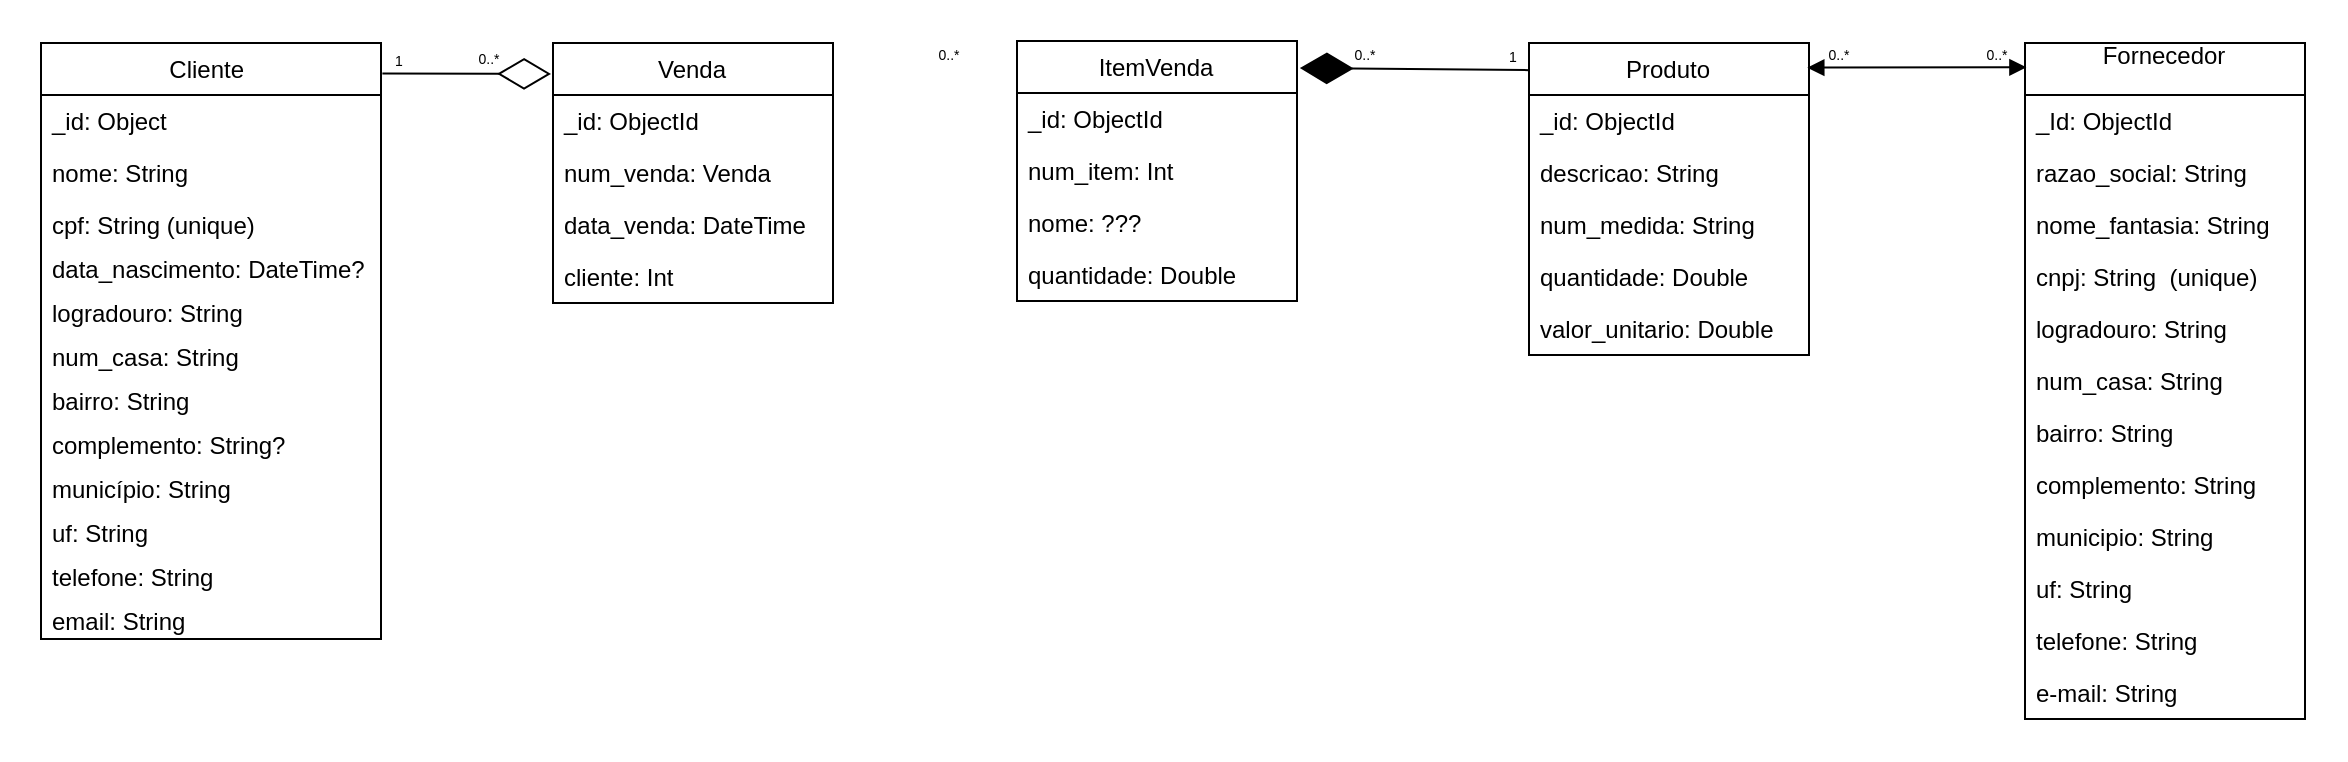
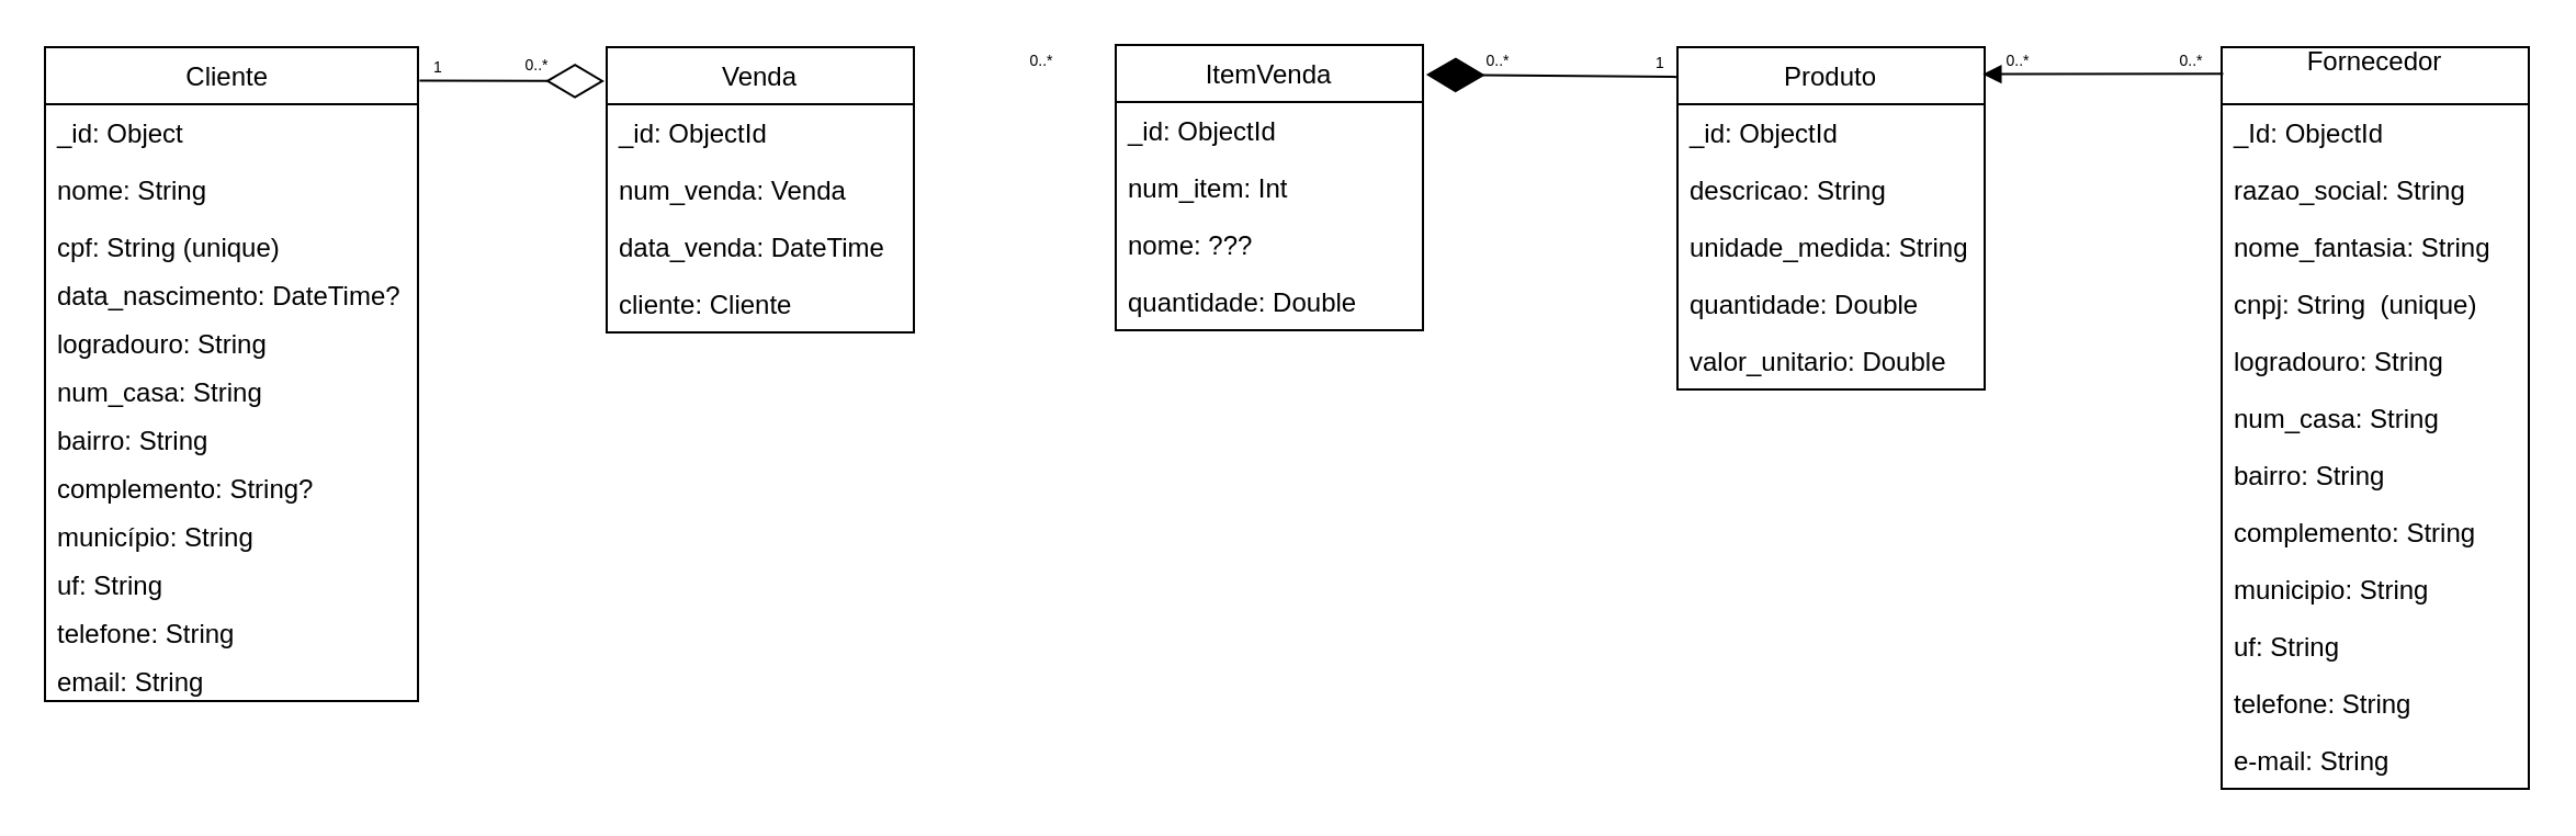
  <mxCell id="0" />
  <mxCell id="1" parent="0" />
  <mxCell id="2" value="Cliente " style="swimlane;fontStyle=0;childLayout=stackLayout;horizontal=1;startSize=26;fillColor=none;horizontalStack=0;resizeParent=1;resizeParentMax=0;resizeLast=0;collapsible=1;marginBottom=0;" vertex="1" parent="1"><mxGeometry x="20" y="21" width="170" height="298" as="geometry" /></mxCell>
  <mxCell id="3" value="_id: Object" style="text;strokeColor=none;fillColor=none;align=left;verticalAlign=top;spacingLeft=4;spacingRight=4;overflow=hidden;rotatable=0;points=[[0,0.5],[1,0.5]];portConstraint=eastwest;" vertex="1" parent="2"><mxGeometry y="26" width="170" height="26" as="geometry" /></mxCell>
  <mxCell id="4" value="nome: String" style="text;strokeColor=none;fillColor=none;align=left;verticalAlign=top;spacingLeft=4;spacingRight=4;overflow=hidden;rotatable=0;points=[[0,0.5],[1,0.5]];portConstraint=eastwest;" vertex="1" parent="2"><mxGeometry y="52" width="170" height="26" as="geometry" /></mxCell>
  <mxCell id="5" value="cpf: String (unique)" style="text;strokeColor=none;fillColor=none;align=left;verticalAlign=top;spacingLeft=4;spacingRight=4;overflow=hidden;rotatable=0;points=[[0,0.5],[1,0.5]];portConstraint=eastwest;" vertex="1" parent="2"><mxGeometry y="78" width="170" height="22" as="geometry" /></mxCell>
  <mxCell id="6" value="data_nascimento: DateTime?" style="text;strokeColor=none;fillColor=none;align=left;verticalAlign=top;spacingLeft=4;spacingRight=4;overflow=hidden;rotatable=0;points=[[0,0.5],[1,0.5]];portConstraint=eastwest;" vertex="1" parent="2"><mxGeometry y="100" width="170" height="22" as="geometry" /></mxCell>
  <mxCell id="7" value="logradouro: String" style="text;strokeColor=none;fillColor=none;align=left;verticalAlign=top;spacingLeft=4;spacingRight=4;overflow=hidden;rotatable=0;points=[[0,0.5],[1,0.5]];portConstraint=eastwest;" vertex="1" parent="2"><mxGeometry y="122" width="170" height="22" as="geometry" /></mxCell>
  <mxCell id="8" value="num_casa: String" style="text;strokeColor=none;fillColor=none;align=left;verticalAlign=top;spacingLeft=4;spacingRight=4;overflow=hidden;rotatable=0;points=[[0,0.5],[1,0.5]];portConstraint=eastwest;" vertex="1" parent="2"><mxGeometry y="144" width="170" height="22" as="geometry" /></mxCell>
  <mxCell id="9" value="bairro: String" style="text;strokeColor=none;fillColor=none;align=left;verticalAlign=top;spacingLeft=4;spacingRight=4;overflow=hidden;rotatable=0;points=[[0,0.5],[1,0.5]];portConstraint=eastwest;" vertex="1" parent="2"><mxGeometry y="166" width="170" height="22" as="geometry" /></mxCell>
  <mxCell id="10" value="complemento: String?" style="text;strokeColor=none;fillColor=none;align=left;verticalAlign=top;spacingLeft=4;spacingRight=4;overflow=hidden;rotatable=0;points=[[0,0.5],[1,0.5]];portConstraint=eastwest;" vertex="1" parent="2"><mxGeometry y="188" width="170" height="22" as="geometry" /></mxCell>
  <mxCell id="11" value="município: String" style="text;strokeColor=none;fillColor=none;align=left;verticalAlign=top;spacingLeft=4;spacingRight=4;overflow=hidden;rotatable=0;points=[[0,0.5],[1,0.5]];portConstraint=eastwest;" vertex="1" parent="2"><mxGeometry y="210" width="170" height="22" as="geometry" /></mxCell>
  <mxCell id="12" value="uf: String" style="text;strokeColor=none;fillColor=none;align=left;verticalAlign=top;spacingLeft=4;spacingRight=4;overflow=hidden;rotatable=0;points=[[0,0.5],[1,0.5]];portConstraint=eastwest;" vertex="1" parent="2"><mxGeometry y="232" width="170" height="22" as="geometry" /></mxCell>
  <mxCell id="13" value="telefone: String" style="text;strokeColor=none;fillColor=none;align=left;verticalAlign=top;spacingLeft=4;spacingRight=4;overflow=hidden;rotatable=0;points=[[0,0.5],[1,0.5]];portConstraint=eastwest;" vertex="1" parent="2"><mxGeometry y="254" width="170" height="22" as="geometry" /></mxCell>
  <mxCell id="14" value="email: String" style="text;strokeColor=none;fillColor=none;align=left;verticalAlign=top;spacingLeft=4;spacingRight=4;overflow=hidden;rotatable=0;points=[[0,0.5],[1,0.5]];portConstraint=eastwest;" vertex="1" parent="2"><mxGeometry y="276" width="170" height="22" as="geometry" /></mxCell>
  <mxCell id="15" value="Venda" style="swimlane;fontStyle=0;childLayout=stackLayout;horizontal=1;startSize=26;fillColor=none;horizontalStack=0;resizeParent=1;resizeParentMax=0;resizeLast=0;collapsible=1;marginBottom=0;" vertex="1" parent="1"><mxGeometry x="276" y="21" width="140" height="130" as="geometry" /></mxCell>
  <mxCell id="16" value="_id: ObjectId" style="text;strokeColor=none;fillColor=none;align=left;verticalAlign=top;spacingLeft=4;spacingRight=4;overflow=hidden;rotatable=0;points=[[0,0.5],[1,0.5]];portConstraint=eastwest;" vertex="1" parent="15"><mxGeometry y="26" width="140" height="26" as="geometry" /></mxCell>
  <mxCell id="17" value="num_venda: Venda" style="text;strokeColor=none;fillColor=none;align=left;verticalAlign=top;spacingLeft=4;spacingRight=4;overflow=hidden;rotatable=0;points=[[0,0.5],[1,0.5]];portConstraint=eastwest;" vertex="1" parent="15"><mxGeometry y="52" width="140" height="26" as="geometry" /></mxCell>
  <mxCell id="18" value="data_venda: DateTime" style="text;strokeColor=none;fillColor=none;align=left;verticalAlign=top;spacingLeft=4;spacingRight=4;overflow=hidden;rotatable=0;points=[[0,0.5],[1,0.5]];portConstraint=eastwest;" vertex="1" parent="15"><mxGeometry y="78" width="140" height="26" as="geometry" /></mxCell>
- <mxCell id="19" value="cliente: Int" style="text;strokeColor=none;fillColor=none;align=left;verticalAlign=top;spacingLeft=4;spacingRight=4;overflow=hidden;rotatable=0;points=[[0,0.5],[1,0.5]];portConstraint=eastwest;" vertex="1" parent="15"><mxGeometry y="104" width="140" height="26" as="geometry" /></mxCell>
+ <mxCell id="19" value="cliente: Cliente" style="text;strokeColor=none;fillColor=none;align=left;verticalAlign=top;spacingLeft=4;spacingRight=4;overflow=hidden;rotatable=0;points=[[0,0.5],[1,0.5]];portConstraint=eastwest;" vertex="1" parent="15"><mxGeometry y="104" width="140" height="26" as="geometry" /></mxCell>
  <mxCell id="20" value="Fornecedor&#10;" style="swimlane;fontStyle=0;childLayout=stackLayout;horizontal=1;startSize=26;fillColor=none;horizontalStack=0;resizeParent=1;resizeParentMax=0;resizeLast=0;collapsible=1;marginBottom=0;" vertex="1" parent="1"><mxGeometry x="1012" y="21" width="140" height="338" as="geometry" /></mxCell>
  <mxCell id="21" value="_Id: ObjectId" style="text;strokeColor=none;fillColor=none;align=left;verticalAlign=top;spacingLeft=4;spacingRight=4;overflow=hidden;rotatable=0;points=[[0,0.5],[1,0.5]];portConstraint=eastwest;" vertex="1" parent="20"><mxGeometry y="26" width="140" height="26" as="geometry" /></mxCell>
  <mxCell id="22" value="razao_social: String" style="text;strokeColor=none;fillColor=none;align=left;verticalAlign=top;spacingLeft=4;spacingRight=4;overflow=hidden;rotatable=0;points=[[0,0.5],[1,0.5]];portConstraint=eastwest;" vertex="1" parent="20"><mxGeometry y="52" width="140" height="26" as="geometry" /></mxCell>
  <mxCell id="23" value="nome_fantasia: String" style="text;strokeColor=none;fillColor=none;align=left;verticalAlign=top;spacingLeft=4;spacingRight=4;overflow=hidden;rotatable=0;points=[[0,0.5],[1,0.5]];portConstraint=eastwest;" vertex="1" parent="20"><mxGeometry y="78" width="140" height="26" as="geometry" /></mxCell>
  <mxCell id="24" value="cnpj: String  (unique)" style="text;strokeColor=none;fillColor=none;align=left;verticalAlign=top;spacingLeft=4;spacingRight=4;overflow=hidden;rotatable=0;points=[[0,0.5],[1,0.5]];portConstraint=eastwest;" vertex="1" parent="20"><mxGeometry y="104" width="140" height="26" as="geometry" /></mxCell>
  <mxCell id="25" value="logradouro: String" style="text;strokeColor=none;fillColor=none;align=left;verticalAlign=top;spacingLeft=4;spacingRight=4;overflow=hidden;rotatable=0;points=[[0,0.5],[1,0.5]];portConstraint=eastwest;" vertex="1" parent="20"><mxGeometry y="130" width="140" height="26" as="geometry" /></mxCell>
  <mxCell id="26" value="num_casa: String" style="text;strokeColor=none;fillColor=none;align=left;verticalAlign=top;spacingLeft=4;spacingRight=4;overflow=hidden;rotatable=0;points=[[0,0.5],[1,0.5]];portConstraint=eastwest;" vertex="1" parent="20"><mxGeometry y="156" width="140" height="26" as="geometry" /></mxCell>
  <mxCell id="27" value="bairro: String" style="text;strokeColor=none;fillColor=none;align=left;verticalAlign=top;spacingLeft=4;spacingRight=4;overflow=hidden;rotatable=0;points=[[0,0.5],[1,0.5]];portConstraint=eastwest;" vertex="1" parent="20"><mxGeometry y="182" width="140" height="26" as="geometry" /></mxCell>
  <mxCell id="28" value="complemento: String" style="text;strokeColor=none;fillColor=none;align=left;verticalAlign=top;spacingLeft=4;spacingRight=4;overflow=hidden;rotatable=0;points=[[0,0.5],[1,0.5]];portConstraint=eastwest;" vertex="1" parent="20"><mxGeometry y="208" width="140" height="26" as="geometry" /></mxCell>
  <mxCell id="29" value="municipio: String" style="text;strokeColor=none;fillColor=none;align=left;verticalAlign=top;spacingLeft=4;spacingRight=4;overflow=hidden;rotatable=0;points=[[0,0.5],[1,0.5]];portConstraint=eastwest;" vertex="1" parent="20"><mxGeometry y="234" width="140" height="26" as="geometry" /></mxCell>
  <mxCell id="30" value="uf: String" style="text;strokeColor=none;fillColor=none;align=left;verticalAlign=top;spacingLeft=4;spacingRight=4;overflow=hidden;rotatable=0;points=[[0,0.5],[1,0.5]];portConstraint=eastwest;" vertex="1" parent="20"><mxGeometry y="260" width="140" height="26" as="geometry" /></mxCell>
  <mxCell id="31" value="telefone: String" style="text;strokeColor=none;fillColor=none;align=left;verticalAlign=top;spacingLeft=4;spacingRight=4;overflow=hidden;rotatable=0;points=[[0,0.5],[1,0.5]];portConstraint=eastwest;" vertex="1" parent="20"><mxGeometry y="286" width="140" height="26" as="geometry" /></mxCell>
  <mxCell id="32" value="e-mail: String" style="text;strokeColor=none;fillColor=none;align=left;verticalAlign=top;spacingLeft=4;spacingRight=4;overflow=hidden;rotatable=0;points=[[0,0.5],[1,0.5]];portConstraint=eastwest;" vertex="1" parent="20"><mxGeometry y="312" width="140" height="26" as="geometry" /></mxCell>
  <mxCell id="33" value="Produto" style="swimlane;fontStyle=0;childLayout=stackLayout;horizontal=1;startSize=26;fillColor=none;horizontalStack=0;resizeParent=1;resizeParentMax=0;resizeLast=0;collapsible=1;marginBottom=0;" vertex="1" parent="1"><mxGeometry x="764" y="21" width="140" height="156" as="geometry" /></mxCell>
  <mxCell id="34" value="_id: ObjectId" style="text;strokeColor=none;fillColor=none;align=left;verticalAlign=top;spacingLeft=4;spacingRight=4;overflow=hidden;rotatable=0;points=[[0,0.5],[1,0.5]];portConstraint=eastwest;" vertex="1" parent="33"><mxGeometry y="26" width="140" height="26" as="geometry" /></mxCell>
  <mxCell id="35" value="descricao: String" style="text;strokeColor=none;fillColor=none;align=left;verticalAlign=top;spacingLeft=4;spacingRight=4;overflow=hidden;rotatable=0;points=[[0,0.5],[1,0.5]];portConstraint=eastwest;" vertex="1" parent="33"><mxGeometry y="52" width="140" height="26" as="geometry" /></mxCell>
- <mxCell id="36" value="num_medida: String" style="text;strokeColor=none;fillColor=none;align=left;verticalAlign=top;spacingLeft=4;spacingRight=4;overflow=hidden;rotatable=0;points=[[0,0.5],[1,0.5]];portConstraint=eastwest;" vertex="1" parent="33"><mxGeometry y="78" width="140" height="26" as="geometry" /></mxCell>
+ <mxCell id="36" value="unidade_medida: String" style="text;strokeColor=none;fillColor=none;align=left;verticalAlign=top;spacingLeft=4;spacingRight=4;overflow=hidden;rotatable=0;points=[[0,0.5],[1,0.5]];portConstraint=eastwest;" vertex="1" parent="33"><mxGeometry y="78" width="140" height="26" as="geometry" /></mxCell>
  <mxCell id="37" value="quantidade: Double" style="text;strokeColor=none;fillColor=none;align=left;verticalAlign=top;spacingLeft=4;spacingRight=4;overflow=hidden;rotatable=0;points=[[0,0.5],[1,0.5]];portConstraint=eastwest;" vertex="1" parent="33"><mxGeometry y="104" width="140" height="26" as="geometry" /></mxCell>
  <mxCell id="38" value="valor_unitario: Double" style="text;strokeColor=none;fillColor=none;align=left;verticalAlign=top;spacingLeft=4;spacingRight=4;overflow=hidden;rotatable=0;points=[[0,0.5],[1,0.5]];portConstraint=eastwest;" vertex="1" parent="33"><mxGeometry y="130" width="140" height="26" as="geometry" /></mxCell>
  <mxCell id="39" value="ItemVenda" style="swimlane;fontStyle=0;childLayout=stackLayout;horizontal=1;startSize=26;fillColor=none;horizontalStack=0;resizeParent=1;resizeParentMax=0;resizeLast=0;collapsible=1;marginBottom=0;" vertex="1" parent="1"><mxGeometry x="508" y="20" width="140" height="130" as="geometry" /></mxCell>
  <mxCell id="40" value="_id: ObjectId" style="text;strokeColor=none;fillColor=none;align=left;verticalAlign=top;spacingLeft=4;spacingRight=4;overflow=hidden;rotatable=0;points=[[0,0.5],[1,0.5]];portConstraint=eastwest;" vertex="1" parent="39"><mxGeometry y="26" width="140" height="26" as="geometry" /></mxCell>
  <mxCell id="41" value="num_item: Int" style="text;strokeColor=none;fillColor=none;align=left;verticalAlign=top;spacingLeft=4;spacingRight=4;overflow=hidden;rotatable=0;points=[[0,0.5],[1,0.5]];portConstraint=eastwest;" vertex="1" parent="39"><mxGeometry y="52" width="140" height="26" as="geometry" /></mxCell>
  <mxCell id="42" value="nome: ???" style="text;strokeColor=none;fillColor=none;align=left;verticalAlign=top;spacingLeft=4;spacingRight=4;overflow=hidden;rotatable=0;points=[[0,0.5],[1,0.5]];portConstraint=eastwest;" vertex="1" parent="39"><mxGeometry y="78" width="140" height="26" as="geometry" /></mxCell>
  <mxCell id="43" value="quantidade: Double" style="text;strokeColor=none;fillColor=none;align=left;verticalAlign=top;spacingLeft=4;spacingRight=4;overflow=hidden;rotatable=0;points=[[0,0.5],[1,0.5]];portConstraint=eastwest;" vertex="1" parent="39"><mxGeometry y="104" width="140" height="26" as="geometry" /></mxCell>
  <mxCell id="44" value="&lt;font style=&quot;font-size: 7px;&quot;&gt;0..*&lt;/font&gt;" style="edgeLabel;html=1;align=center;verticalAlign=middle;resizable=0;points=[];" vertex="1" connectable="0" parent="1"><mxGeometry x="243" y="29.998" as="geometry"><mxPoint y="-2" as="offset" /></mxGeometry></mxCell>
  <mxCell id="45" value="" style="endArrow=diamondThin;endFill=0;endSize=24;html=1;exitX=1.004;exitY=0.051;exitDx=0;exitDy=0;entryX=-0.007;entryY=0.119;entryDx=0;entryDy=0;entryPerimeter=0;exitPerimeter=0;" edge="1" parent="1" source="2" target="15"><mxGeometry width="160" relative="1" as="geometry"><mxPoint x="220" y="210" as="sourcePoint" /><mxPoint x="380" y="210" as="targetPoint" /></mxGeometry></mxCell>
  <mxCell id="46" value="&lt;font style=&quot;font-size: 7px;&quot;&gt;1&lt;/font&gt;" style="edgeLabel;html=1;align=center;verticalAlign=middle;resizable=0;points=[];" vertex="1" connectable="0" parent="45"><mxGeometry x="-0.403" relative="1" as="geometry"><mxPoint x="-17" y="-8" as="offset" /></mxGeometry></mxCell>
  <mxCell id="47" value="&lt;span style=&quot;font-size: 7px;&quot;&gt;0..*&lt;/span&gt;" style="edgeLabel;html=1;align=center;verticalAlign=middle;resizable=0;points=[];fontSize=4;" vertex="1" connectable="0" parent="1"><mxGeometry x="468.4" y="34.004" as="geometry"><mxPoint x="5" y="-7" as="offset" /></mxGeometry></mxCell>
  <mxCell id="48" value="" style="endArrow=diamondThin;endFill=1;endSize=24;html=1;strokeWidth=1;fontSize=7;entryX=1.01;entryY=0.104;entryDx=0;entryDy=0;entryPerimeter=0;exitX=0;exitY=0.087;exitDx=0;exitDy=0;exitPerimeter=0;" edge="1" parent="1" source="33" target="39"><mxGeometry width="160" relative="1" as="geometry"><mxPoint x="590" y="0" as="sourcePoint" /><mxPoint x="750" y="0" as="targetPoint" /></mxGeometry></mxCell>
  <mxCell id="49" value="0..*" style="edgeLabel;html=1;align=center;verticalAlign=middle;resizable=0;points=[];fontSize=7;" vertex="1" connectable="0" parent="48"><mxGeometry x="-0.222" relative="1" as="geometry"><mxPoint x="-38" y="-7" as="offset" /></mxGeometry></mxCell>
  <mxCell id="50" value="1" style="edgeLabel;html=1;align=center;verticalAlign=middle;resizable=0;points=[];fontSize=7;" vertex="1" connectable="0" parent="48"><mxGeometry x="-0.847" relative="1" as="geometry"><mxPoint y="-6" as="offset" /></mxGeometry></mxCell>
- <mxCell id="51" value="" style="endArrow=block;startArrow=block;endFill=1;startFill=1;html=1;strokeWidth=1;fontSize=7;exitX=0.994;exitY=0.079;exitDx=0;exitDy=0;exitPerimeter=0;entryX=0.005;entryY=0.036;entryDx=0;entryDy=0;entryPerimeter=0;" edge="1" parent="1" source="33" target="20"><mxGeometry width="160" relative="1" as="geometry"><mxPoint x="916" y="4" as="sourcePoint" /><mxPoint x="1012" y="32" as="targetPoint" /></mxGeometry></mxCell>
+ <mxCell id="51" value="" style="endArrow=none;startArrow=block;endFill=1;startFill=1;html=1;strokeWidth=1;fontSize=7;exitX=0.994;exitY=0.079;exitDx=0;exitDy=0;exitPerimeter=0;entryX=0.005;entryY=0.036;entryDx=0;entryDy=0;entryPerimeter=0;" edge="1" parent="1" source="33" target="20"><mxGeometry width="160" relative="1" as="geometry"><mxPoint x="916" y="4" as="sourcePoint" /><mxPoint x="1012" y="32" as="targetPoint" /></mxGeometry></mxCell>
  <mxCell id="52" value="0..*" style="edgeLabel;html=1;align=center;verticalAlign=middle;resizable=0;points=[];fontSize=7;" vertex="1" connectable="0" parent="51"><mxGeometry x="-0.717" relative="1" as="geometry"><mxPoint y="-6" as="offset" /></mxGeometry></mxCell>
  <mxCell id="53" value="0..*" style="edgeLabel;html=1;align=center;verticalAlign=middle;resizable=0;points=[];fontSize=7;" vertex="1" connectable="0" parent="51"><mxGeometry x="0.708" y="1" relative="1" as="geometry"><mxPoint y="-5" as="offset" /></mxGeometry></mxCell>
